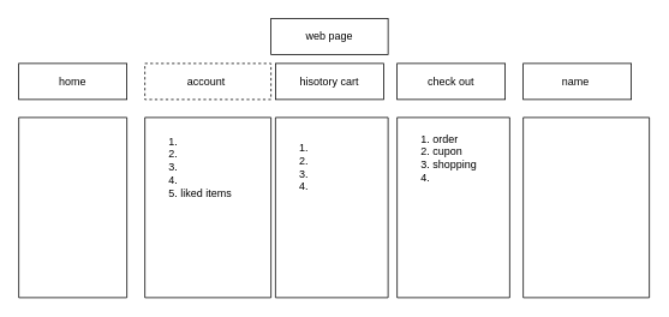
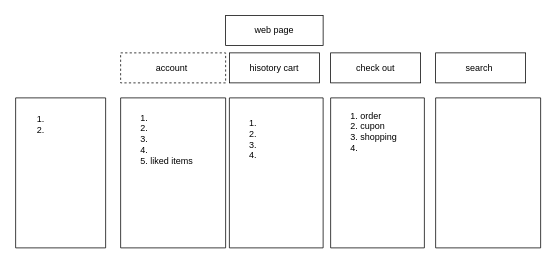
  <mxCell id="0" />
  <mxCell id="1" parent="0" />
  <mxCell id="2" value="web page" style="rounded=0;whiteSpace=wrap;html=1;" parent="1" vertex="1"><mxGeometry x="300" y="20" width="130" height="40" as="geometry" /></mxCell>
- <mxCell id="3" value="home" style="rounded=0;whiteSpace=wrap;html=1;" parent="1" vertex="1"><mxGeometry x="20" y="70" width="120" height="40" as="geometry" /></mxCell>
  <mxCell id="4" value="hisotory cart" style="rounded=0;whiteSpace=wrap;html=1;" parent="1" vertex="1"><mxGeometry x="305" y="70" width="120" height="40" as="geometry" /></mxCell>
  <mxCell id="5" value="check out" style="rounded=0;whiteSpace=wrap;html=1;" parent="1" vertex="1"><mxGeometry x="440" y="70" width="120" height="40" as="geometry" /></mxCell>
- <mxCell id="6" value="name&amp;nbsp;&lt;br&gt;" style="rounded=0;whiteSpace=wrap;html=1;" parent="1" vertex="1"><mxGeometry x="580" y="70" width="120" height="40" as="geometry" /></mxCell>
+ <mxCell id="6" value="search&amp;nbsp;&lt;br&gt;" style="rounded=0;whiteSpace=wrap;html=1;" parent="1" vertex="1"><mxGeometry x="580" y="70" width="120" height="40" as="geometry" /></mxCell>
  <mxCell id="7" value="account&amp;nbsp;" style="rounded=0;whiteSpace=wrap;html=1;dashed=1;" parent="1" vertex="1"><mxGeometry x="160" y="70" width="140" height="40" as="geometry" /></mxCell>
  <mxCell id="8" value="" style="swimlane;startSize=0;" parent="1" vertex="1"><mxGeometry x="20" y="130" width="120" height="200" as="geometry" /></mxCell>
+ <mxCell id="9" value="&lt;div style=&quot;&quot;&gt;&lt;ol&gt;&lt;li&gt;&lt;span style=&quot;background-color: initial;&quot;&gt;&lt;font color=&quot;#ffffff&quot;&gt;search bar&lt;/font&gt;&lt;/span&gt;&lt;/li&gt;&lt;li&gt;&lt;font color=&quot;#ffffff&quot;&gt;items&lt;/font&gt;&lt;/li&gt;&lt;/ol&gt;&lt;/div&gt;" style="text;html=1;align=left;verticalAlign=middle;resizable=0;points=[];autosize=1;strokeColor=none;fillColor=none;" parent="8" vertex="1"><mxGeometry width="120" height="70" as="geometry" /></mxCell>
  <mxCell id="10" value="" style="swimlane;startSize=0;" parent="1" vertex="1"><mxGeometry x="160" y="130" width="140" height="200" as="geometry" /></mxCell>
  <mxCell id="11" value="&lt;div style=&quot;&quot;&gt;&lt;ol&gt;&lt;li&gt;&lt;font color=&quot;#ffffff&quot;&gt;name&amp;nbsp;&lt;/font&gt;&lt;/li&gt;&lt;li&gt;&lt;font color=&quot;#ffffff&quot;&gt;gmail&amp;nbsp;&lt;/font&gt;&lt;/li&gt;&lt;li&gt;&lt;font color=&quot;#ffffff&quot;&gt;phone&lt;/font&gt;&lt;/li&gt;&lt;li&gt;&lt;font color=&quot;#ffffff&quot;&gt;shopping hisotory&lt;/font&gt;&lt;/li&gt;&lt;li&gt;liked items&lt;/li&gt;&lt;/ol&gt;&lt;/div&gt;" style="text;html=1;align=left;verticalAlign=middle;resizable=1;points=[];autosize=1;strokeColor=none;fillColor=none;movable=1;rotatable=1;deletable=1;editable=1;connectable=1;labelPosition=center;verticalLabelPosition=middle;spacing=0;" parent="10" vertex="1"><mxGeometry width="150" height="110" as="geometry" /></mxCell>
  <mxCell id="12" value="" style="swimlane;startSize=0;" parent="1" vertex="1"><mxGeometry x="305" y="130" width="125" height="200" as="geometry" /></mxCell>
  <mxCell id="13" value="&lt;div style=&quot;&quot;&gt;&lt;ol&gt;&lt;li&gt;&lt;font color=&quot;#ffffff&quot;&gt;items&lt;/font&gt;&lt;/li&gt;&lt;li&gt;&lt;font color=&quot;#ffffff&quot;&gt;price&lt;/font&gt;&lt;/li&gt;&lt;li&gt;&lt;font color=&quot;#ffffff&quot;&gt;total price&lt;/font&gt;&lt;/li&gt;&lt;li&gt;&lt;font color=&quot;#ffffff&quot;&gt;amount&lt;/font&gt;&lt;/li&gt;&lt;/ol&gt;&lt;/div&gt;" style="text;html=1;align=left;verticalAlign=middle;resizable=1;points=[];autosize=1;strokeColor=none;fillColor=none;movable=1;rotatable=1;deletable=1;editable=1;connectable=1;labelPosition=center;verticalLabelPosition=middle;spacing=0;" parent="12" vertex="1"><mxGeometry y="10" width="110" height="90" as="geometry" /></mxCell>
  <mxCell id="14" value="" style="swimlane;startSize=0;" parent="1" vertex="1"><mxGeometry x="440" y="130" width="125" height="200" as="geometry" /></mxCell>
  <mxCell id="15" value="&lt;div style=&quot;&quot;&gt;&lt;ol&gt;&lt;li&gt;order&lt;/li&gt;&lt;li&gt;cupon&lt;/li&gt;&lt;li&gt;shopping&lt;/li&gt;&lt;li&gt;&lt;font color=&quot;#ffffff&quot;&gt;total price&lt;/font&gt;&lt;/li&gt;&lt;/ol&gt;&lt;/div&gt;" style="text;html=1;align=left;verticalAlign=middle;resizable=1;points=[];autosize=1;strokeColor=none;fillColor=none;movable=1;rotatable=1;deletable=1;editable=1;connectable=1;labelPosition=center;verticalLabelPosition=middle;spacing=0;" parent="14" vertex="1"><mxGeometry width="120" height="90" as="geometry" /></mxCell>
  <mxCell id="16" value="" style="swimlane;startSize=0;" parent="1" vertex="1"><mxGeometry x="580" y="130" width="140" height="200" as="geometry" /></mxCell>
  <mxCell id="17" value="&lt;ol&gt;&lt;li&gt;search system&lt;/li&gt;&lt;li&gt;filiter&amp;nbsp;&lt;/li&gt;&lt;li&gt;sort&amp;nbsp;&lt;/li&gt;&lt;/ol&gt;" style="text;html=1;align=left;verticalAlign=middle;resizable=0;points=[];autosize=1;strokeColor=none;fillColor=none;fontSize=12;fontColor=#FFFFFF;" parent="16" vertex="1"><mxGeometry width="140" height="80" as="geometry" /></mxCell>
